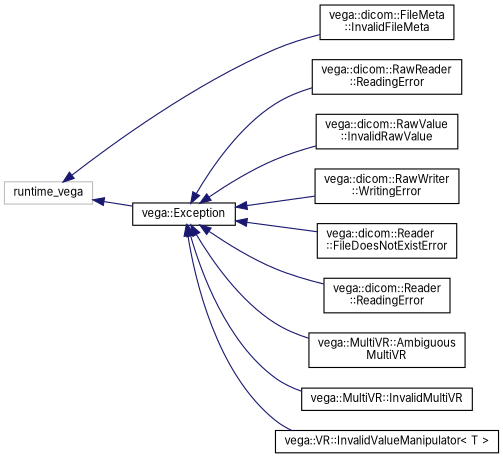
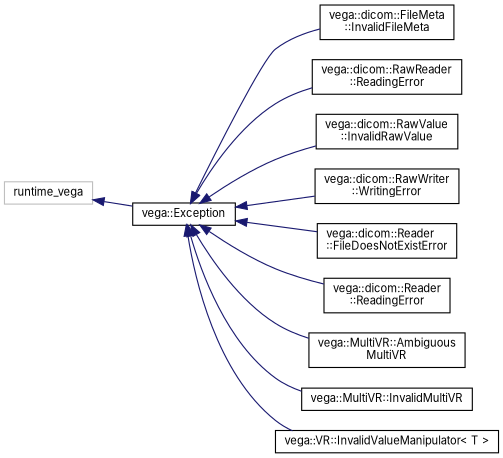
  digraph {
    fontname=Inter
    rankdir=LR
    node [color=black fillcolor=white fontname=Inter fontsize=10 shape=record style=filled]
    edge [color=midnightblue dir=back fontname=Inter fontsize=10 labelfontname=Helvetica labelfontsize=10 style=solid]
    n1 [color=grey75 height=0.2 label=runtime_vega width=0.4]
    n2 [height=0.2 label="vega::Exception" width=0.4]
    n3 [height=0.2 label="vega::dicom::FileMeta\l::InvalidFileMeta" width=0.4]
    n4 [height=0.2 label="vega::dicom::RawReader\l::ReadingError" width=0.4]
    n5 [height=0.2 label="vega::dicom::RawValue\l::InvalidRawValue" width=0.4]
    n6 [height=0.2 label="vega::dicom::RawWriter\l::WritingError" width=0.4]
    n7 [height=0.2 label="vega::dicom::Reader\l::FileDoesNotExistError" width=0.4]
    n8 [height=0.2 label="vega::dicom::Reader\l::ReadingError" width=0.4]
    n9 [height=0.2 label="vega::MultiVR::Ambiguous\lMultiVR" width=0.4]
    n10 [height=0.2 label="vega::MultiVR::InvalidMultiVR" width=0.4]
    n11 [height=0.2 label="vega::VR::InvalidValueManipulator\< T \>" width=0.4]
    n1 -> n2
-   n1 -> n3
+   n2 -> n3
    n2 -> n4
    n2 -> n5
    n2 -> n6
    n2 -> n7
    n2 -> n8
    n2 -> n9
    n2 -> n10
    n2 -> n11
  }
